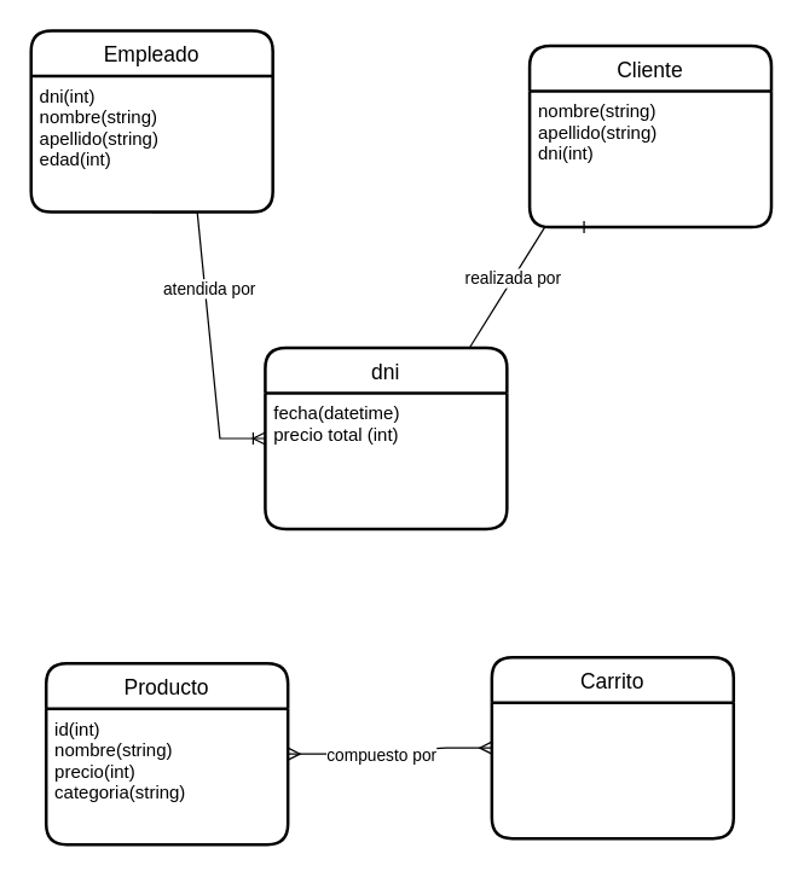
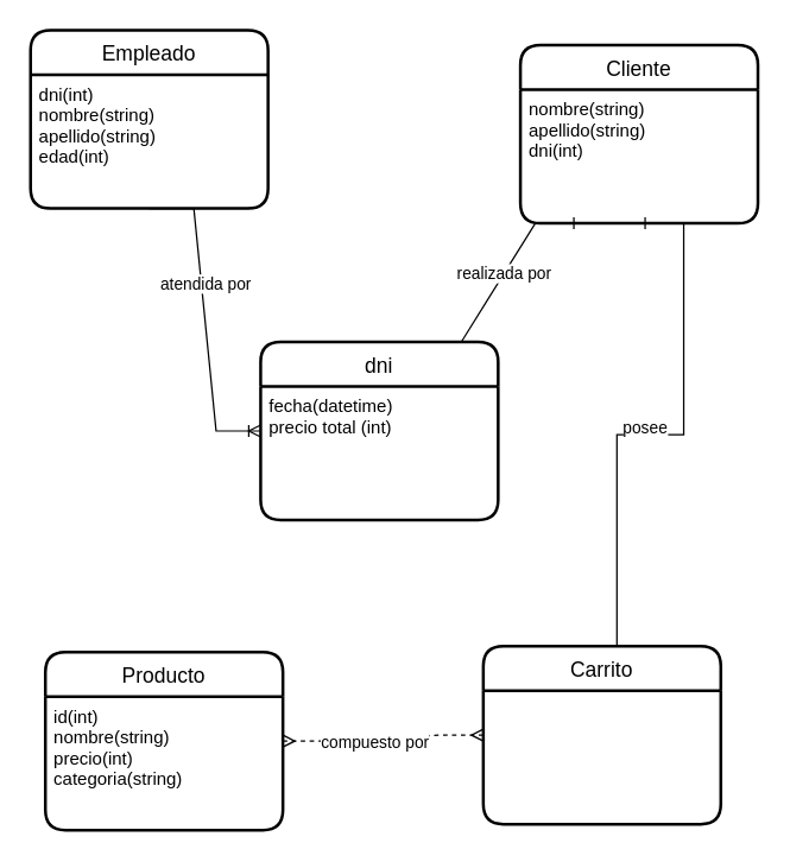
  <mxCell id="0" />
  <mxCell id="1" parent="0" />
  <mxCell id="2" value="Empleado" style="swimlane;childLayout=stackLayout;horizontal=1;startSize=30;horizontalStack=0;rounded=1;fontSize=14;fontStyle=0;strokeWidth=2;resizeParent=0;resizeLast=1;shadow=0;dashed=0;align=center;" parent="1" vertex="1"><mxGeometry x="20" y="20" width="160" height="120" as="geometry" /></mxCell>
  <mxCell id="3" value="dni(int)&#10;nombre(string)&#10;apellido(string)&#10;edad(int)&#10;" style="align=left;strokeColor=none;fillColor=none;spacingLeft=4;fontSize=12;verticalAlign=top;resizable=0;rotatable=0;part=1;" parent="2" vertex="1"><mxGeometry y="30" width="160" height="90" as="geometry" /></mxCell>
  <mxCell id="4" value="Producto" style="swimlane;childLayout=stackLayout;horizontal=1;startSize=30;horizontalStack=0;rounded=1;fontSize=14;fontStyle=0;strokeWidth=2;resizeParent=0;resizeLast=1;shadow=0;dashed=0;align=center;" parent="1" vertex="1"><mxGeometry x="30" y="439" width="160" height="120" as="geometry" /></mxCell>
  <mxCell id="5" value="id(int)&#10;nombre(string)&#10;precio(int)&#10;categoria(string)&#10;" style="align=left;strokeColor=none;fillColor=none;spacingLeft=4;fontSize=12;verticalAlign=top;resizable=0;rotatable=0;part=1;" parent="4" vertex="1"><mxGeometry y="30" width="160" height="90" as="geometry" /></mxCell>
  <mxCell id="6" value="Cliente" style="swimlane;childLayout=stackLayout;horizontal=1;startSize=30;horizontalStack=0;rounded=1;fontSize=14;fontStyle=0;strokeWidth=2;resizeParent=0;resizeLast=1;shadow=0;dashed=0;align=center;" parent="1" vertex="1"><mxGeometry x="350" y="30" width="160" height="120" as="geometry" /></mxCell>
  <mxCell id="7" value="nombre(string)&#10;apellido(string)&#10;dni(int)&#10;" style="align=left;strokeColor=none;fillColor=none;spacingLeft=4;fontSize=12;verticalAlign=top;resizable=0;rotatable=0;part=1;" parent="6" vertex="1"><mxGeometry y="30" width="160" height="90" as="geometry" /></mxCell>
  <mxCell id="8" value="Carrito" style="swimlane;childLayout=stackLayout;horizontal=1;startSize=30;horizontalStack=0;rounded=1;fontSize=14;fontStyle=0;strokeWidth=2;resizeParent=0;resizeLast=1;shadow=0;dashed=0;align=center;" parent="1" vertex="1"><mxGeometry x="325" y="435" width="160" height="120" as="geometry" /></mxCell>
  <mxCell id="9" value="dni" style="swimlane;childLayout=stackLayout;horizontal=1;startSize=30;horizontalStack=0;rounded=1;fontSize=14;fontStyle=0;strokeWidth=2;resizeParent=0;resizeLast=1;shadow=0;dashed=0;align=center;" parent="1" vertex="1"><mxGeometry x="175" y="230" width="160" height="120" as="geometry" /></mxCell>
  <mxCell id="10" value="fecha(datetime)&#10;precio total (int)&#10;" style="align=left;strokeColor=none;fillColor=none;spacingLeft=4;fontSize=12;verticalAlign=top;resizable=0;rotatable=0;part=1;" parent="9" vertex="1"><mxGeometry y="30" width="160" height="90" as="geometry" /></mxCell>
  <mxCell id="11" value="" style="edgeStyle=entityRelationEdgeStyle;fontSize=12;html=1;endArrow=ERoneToMany;rounded=0;entryX=0;entryY=0.5;entryDx=0;entryDy=0;" parent="1" target="9" edge="1"><mxGeometry width="100" height="100" relative="1" as="geometry"><mxPoint x="100" y="140" as="sourcePoint" /><mxPoint x="90" y="180" as="targetPoint" /></mxGeometry></mxCell>
  <mxCell id="12" value="atendida por" style="edgeLabel;html=1;align=center;verticalAlign=middle;resizable=0;points=[];" parent="11" vertex="1" connectable="0"><mxGeometry x="-0.233" y="2" relative="1" as="geometry"><mxPoint as="offset" /></mxGeometry></mxCell>
- <mxCell id="15" value="" style="edgeStyle=entityRelationEdgeStyle;fontSize=12;html=1;endArrow=ERmany;startArrow=ERmany;rounded=0;entryX=0;entryY=0.5;entryDx=0;entryDy=0;exitX=1;exitY=0.5;exitDx=0;exitDy=0;" parent="1" source="4" target="8" edge="1"><mxGeometry width="100" height="100" relative="1" as="geometry"><mxPoint x="200" y="520" as="sourcePoint" /><mxPoint x="300" y="420" as="targetPoint" /></mxGeometry></mxCell>
+ <mxCell id="13" value="" style="edgeStyle=entityRelationEdgeStyle;fontSize=12;html=1;endArrow=ERone;endFill=1;rounded=0;entryX=0.5;entryY=1;entryDx=0;entryDy=0;exitX=0.75;exitY=0;exitDx=0;exitDy=0;" parent="1" source="8" target="7" edge="1"><mxGeometry width="100" height="100" relative="1" as="geometry"><mxPoint x="230" y="320" as="sourcePoint" /><mxPoint x="330" y="220" as="targetPoint" /></mxGeometry></mxCell>
+ <mxCell id="14" value="&lt;div&gt;posee&lt;/div&gt;&lt;div&gt;&lt;br&gt;&lt;/div&gt;" style="edgeLabel;html=1;align=center;verticalAlign=middle;resizable=0;points=[];" parent="13" vertex="1" connectable="0"><mxGeometry x="-0.021" y="-2" relative="1" as="geometry"><mxPoint as="offset" /></mxGeometry></mxCell>
+ <mxCell id="15" value="" style="edgeStyle=entityRelationEdgeStyle;fontSize=12;html=1;endArrow=ERmany;startArrow=ERmany;rounded=0;entryX=0;entryY=0.5;entryDx=0;entryDy=0;exitX=1;exitY=0.5;exitDx=0;exitDy=0;dashed=1;" parent="1" source="4" target="8" edge="1"><mxGeometry width="100" height="100" relative="1" as="geometry"><mxPoint x="200" y="520" as="sourcePoint" /><mxPoint x="300" y="420" as="targetPoint" /></mxGeometry></mxCell>
  <mxCell id="16" value="&lt;div&gt;compuesto por&lt;/div&gt;" style="edgeLabel;html=1;align=center;verticalAlign=middle;resizable=0;points=[];" parent="15" vertex="1" connectable="0"><mxGeometry x="-0.097" y="-2" relative="1" as="geometry"><mxPoint as="offset" /></mxGeometry></mxCell>
  <mxCell id="17" value="" style="edgeStyle=entityRelationEdgeStyle;fontSize=12;html=1;endArrow=ERone;endFill=1;rounded=0;entryX=0.25;entryY=1;entryDx=0;entryDy=0;exitX=0.656;exitY=0.003;exitDx=0;exitDy=0;exitPerimeter=0;" parent="1" source="9" target="7" edge="1"><mxGeometry width="100" height="100" relative="1" as="geometry"><mxPoint x="220" y="320" as="sourcePoint" /><mxPoint x="320" y="220" as="targetPoint" /></mxGeometry></mxCell>
  <mxCell id="18" value="realizada por" style="edgeLabel;html=1;align=center;verticalAlign=middle;resizable=0;points=[];" parent="17" vertex="1" connectable="0"><mxGeometry x="0.104" y="1" relative="1" as="geometry"><mxPoint as="offset" /></mxGeometry></mxCell>
